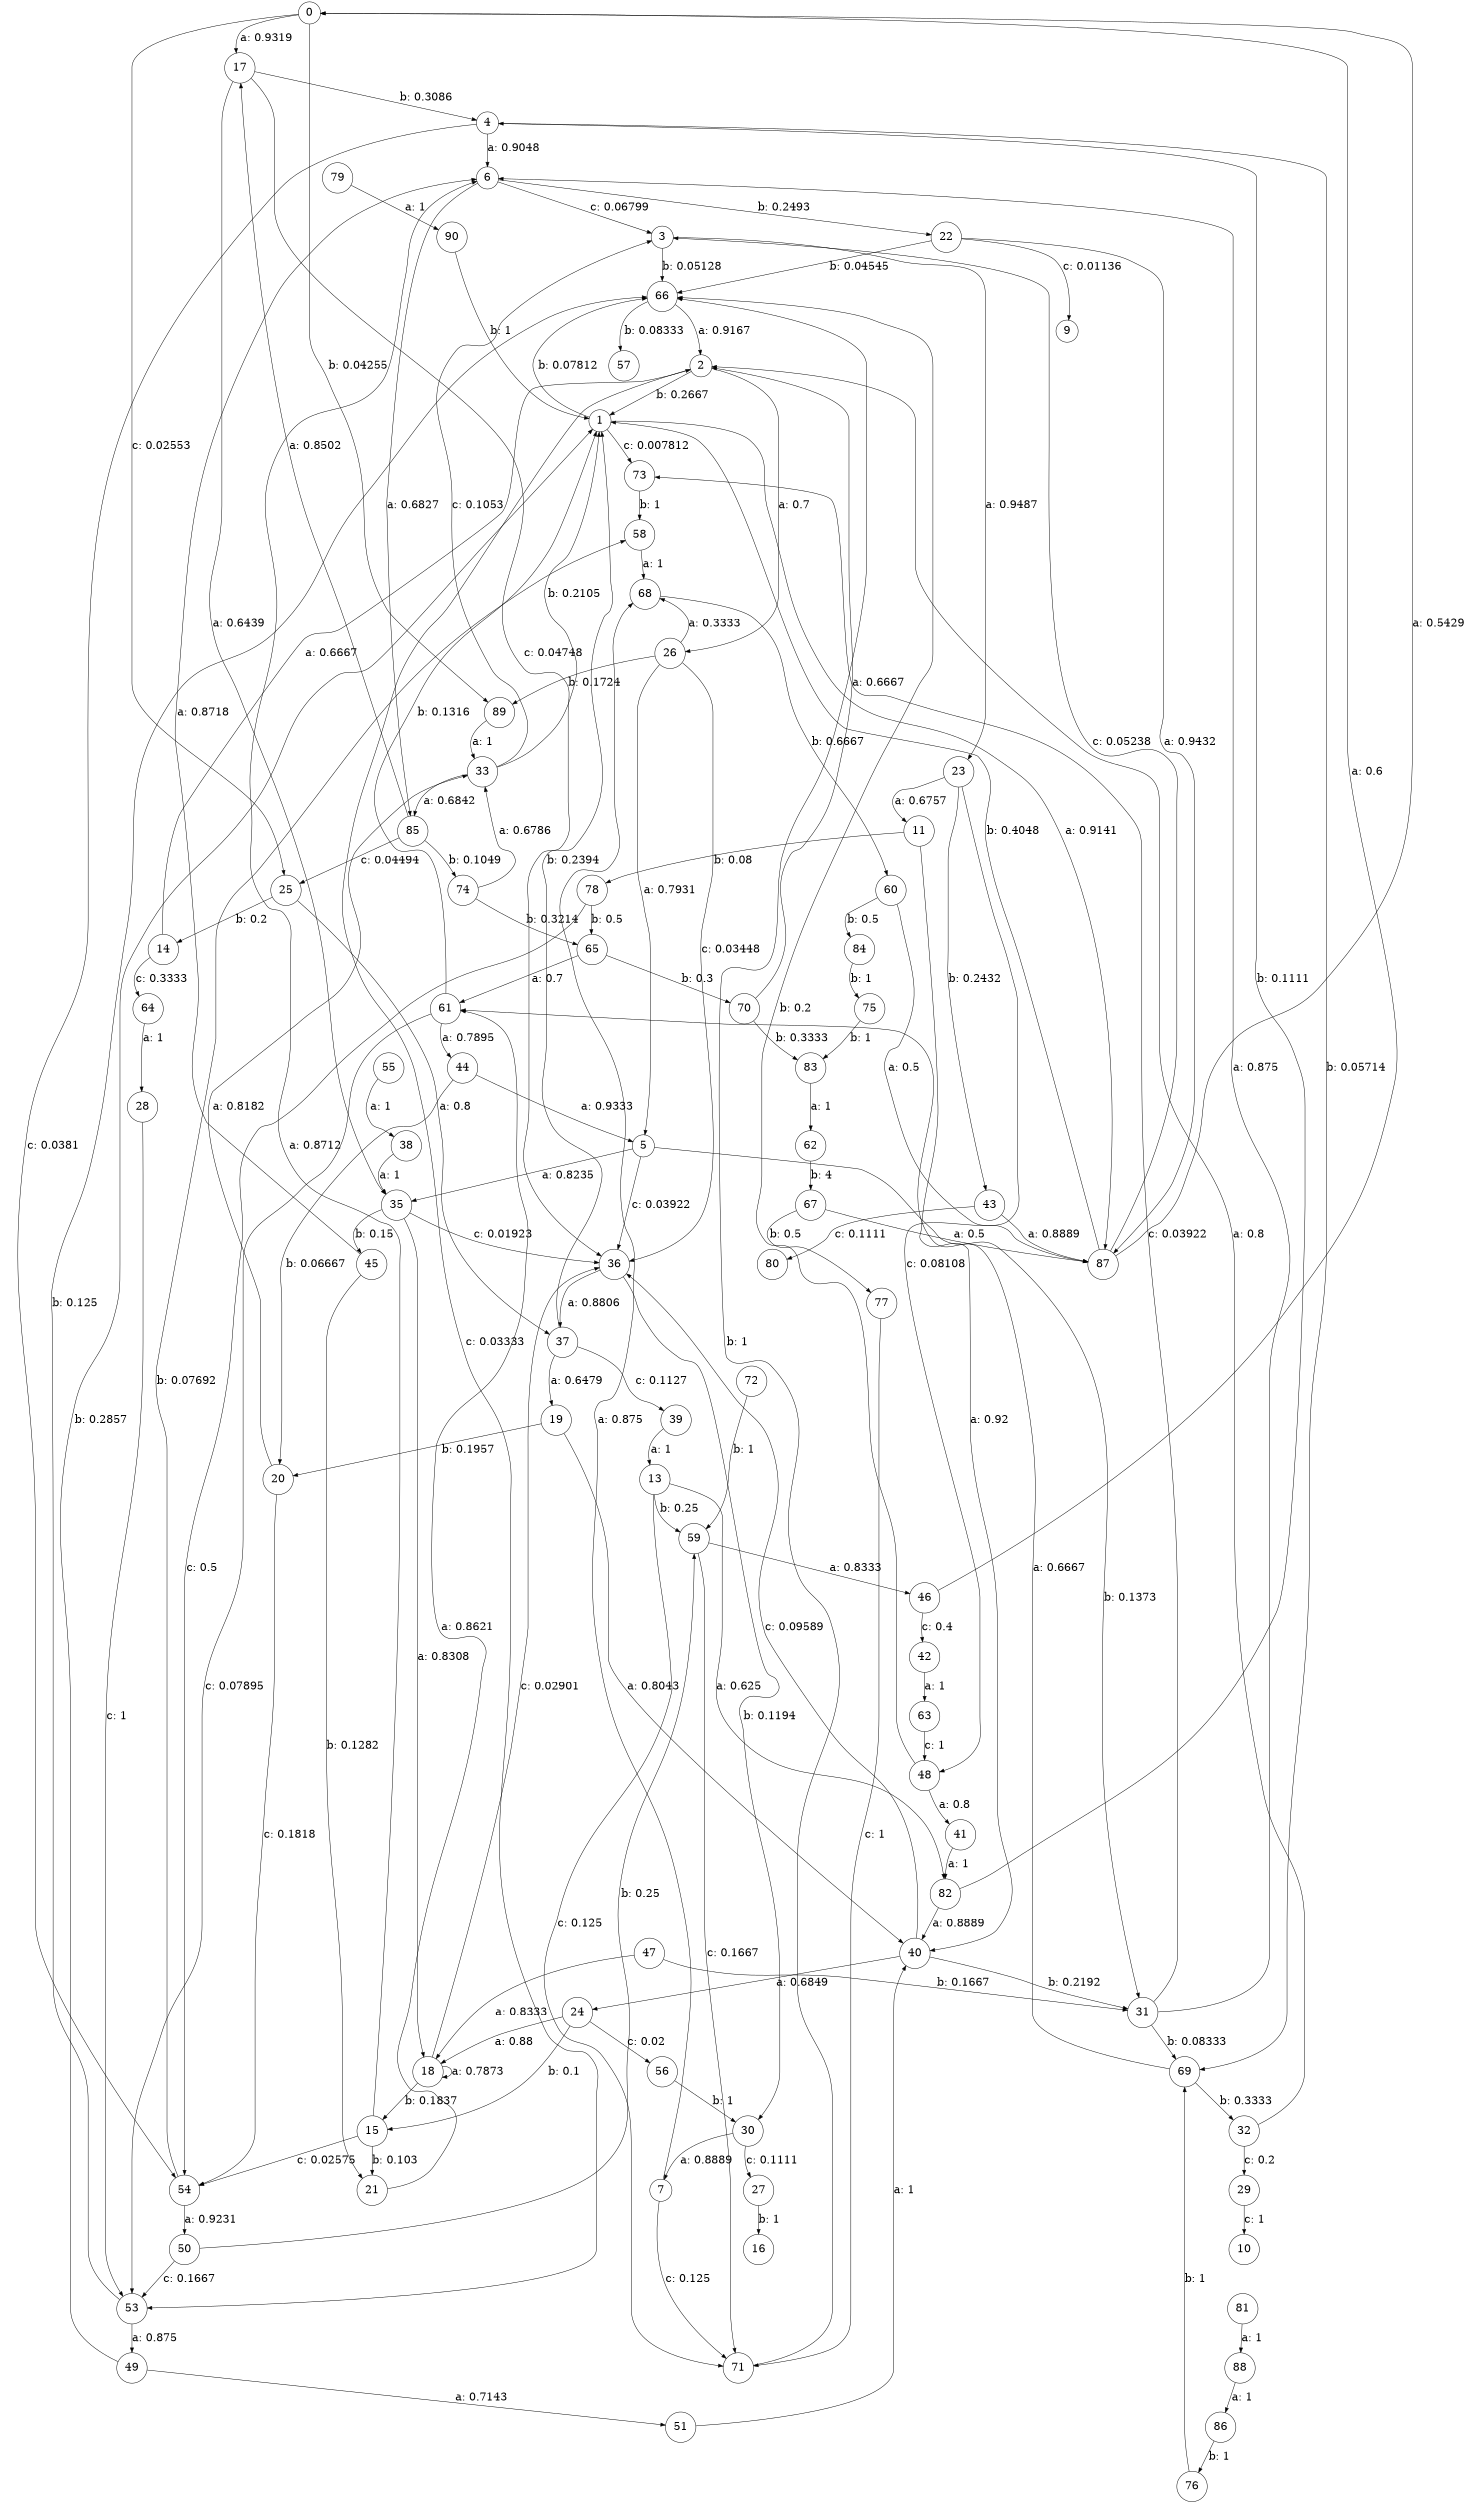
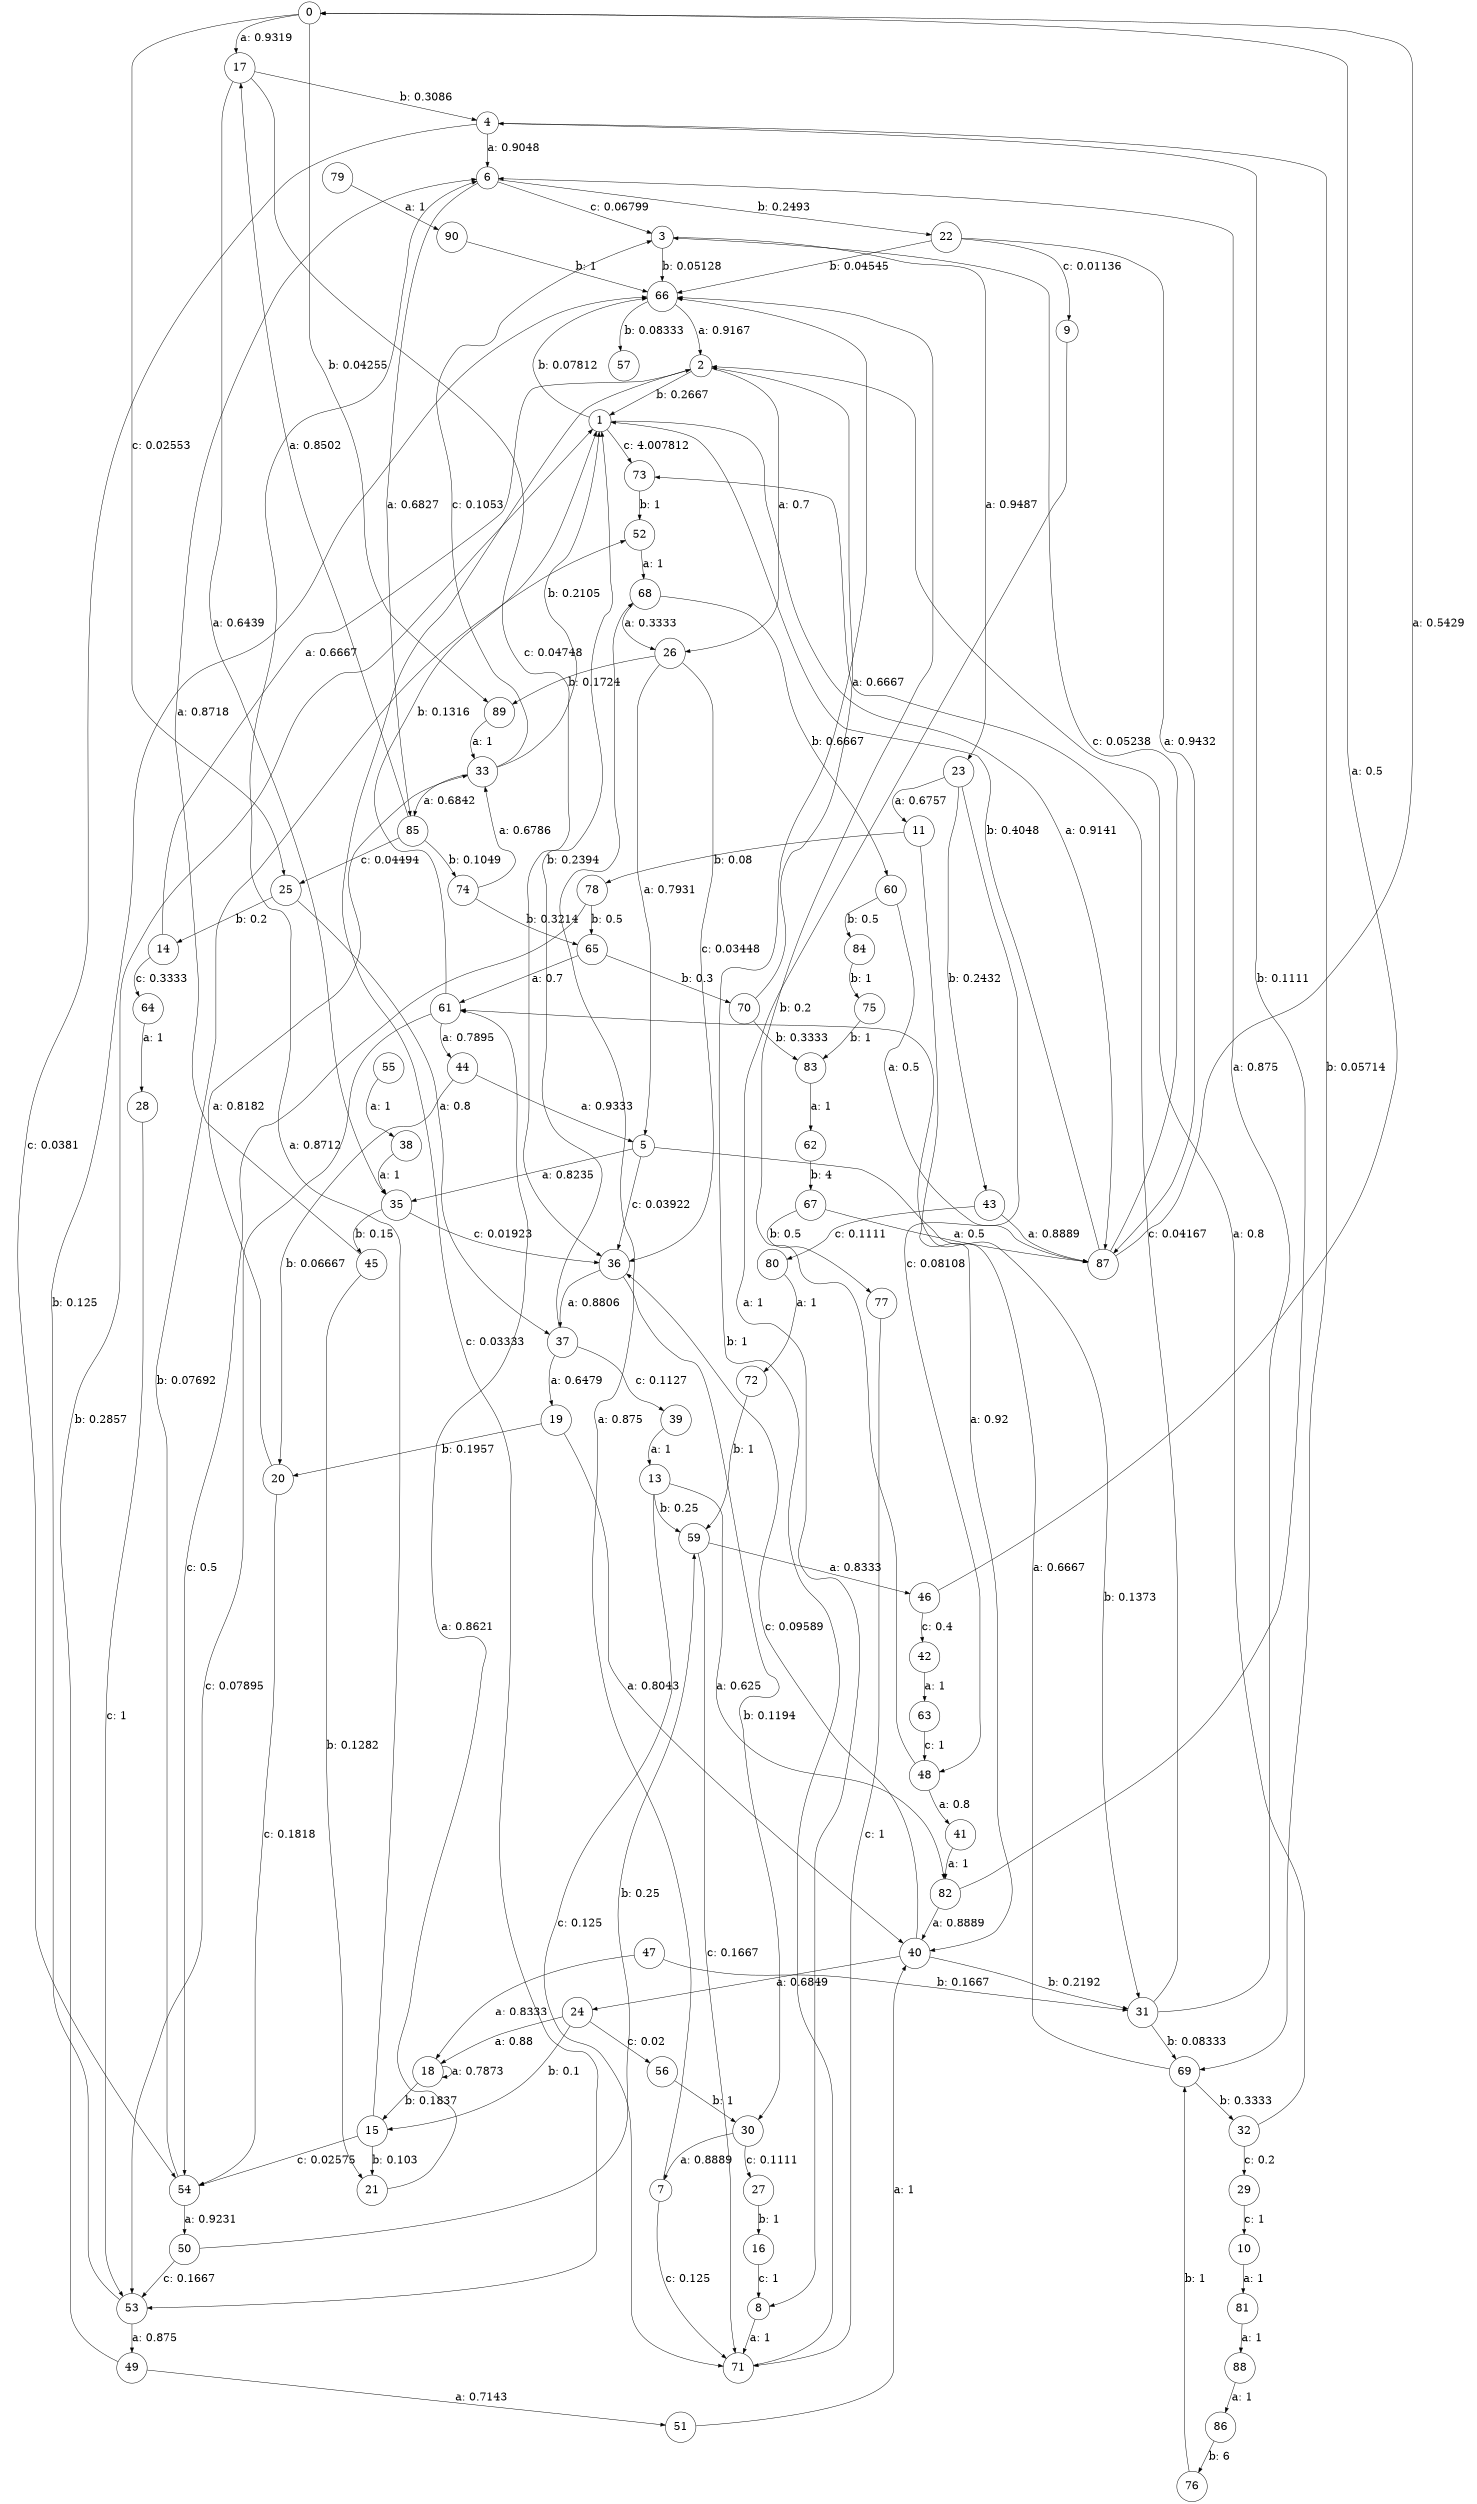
  digraph {
    node [fontsize=24 shape=circle]
    edge [fontsize=24]
    0
    17
    89
    25
    4
    35
    36
    33
    14
    37
    6
    69
    54
    18
    45
    30
    1
    3
    85
    2
    64
    19
    39
    87
    66
    73
    57
-   58
+   58 [label=52]
    23
    26
    53
    68
    5
    49
    31
    51
    11
    43
    48
    40
    78
    80
    41
    22
    61
    32
    50
    74
    9
    44
    29
    59
    15
    21
    7
    27
    65
+   8
    71
    10
    81
    88
    86
    24
    56
    70
    55
    38
    79
    90
    13
    82
    46
    42
    28
    16
    20
    72
    63
    47
    60
    84
    75
    83
    62
    67
    77
    76
    0 -> 17 [label="a: 0.9319   "]
    0 -> 89 [label="b: 0.04255  "]
    0 -> 25 [label="c: 0.02553  "]
    17 -> 4 [label="b: 0.3086   "]
    17 -> 35 [label="a: 0.6439   "]
    17 -> 36 [label="c: 0.04748  "]
    89 -> 33 [label="a: 1        "]
    25 -> 14 [label="b: 0.2      "]
    25 -> 37 [label="a: 0.8      "]
    4 -> 6 [label="a: 0.9048   "]
    4 -> 69 [label="b: 0.05714  "]
    4 -> 54 [label="c: 0.0381   "]
    35 -> 36 [label="c: 0.01923  "]
-   35 -> 18 [label="a: 0.8308   "]
    35 -> 45 [label="b: 0.15     "]
    36 -> 37 [label="a: 0.8806   "]
    36 -> 30 [label="b: 0.1194   "]
    33 -> 1 [label="b: 0.2105   "]
    33 -> 3 [label="c: 0.1053   "]
    33 -> 85 [label="a: 0.6842   "]
    14 -> 2 [label="a: 0.6667   "]
    14 -> 64 [label="c: 0.3333   "]
    37 -> 1 [label="b: 0.2394   "]
    37 -> 19 [label="a: 0.6479   "]
    37 -> 39 [label="c: 0.1127   "]
    6 -> 3 [label="c: 0.06799  "]
    6 -> 85 [label="a: 0.6827   "]
    6 -> 22 [label="b: 0.2493   "]
    69 -> 61 [label="a: 0.6667   "]
    69 -> 32 [label="b: 0.3333   "]
    54 -> 58 [label="b: 0.07692  "]
    54 -> 50 [label="a: 0.9231   "]
-   18 -> 36 [label="c: 0.02901  "]
    18 -> 18 [label="a: 0.7873   "]
    18 -> 15 [label="b: 0.1837   "]
    45 -> 6 [label="a: 0.8718   "]
    45 -> 21 [label="b: 0.1282   "]
    30 -> 7 [label="a: 0.8889   "]
    30 -> 27 [label="c: 0.1111   "]
    1 -> 87 [label="a: 0.9141   "]
    1 -> 66 [label="b: 0.07812  "]
-   1 -> 73 [label="c: 0.007812  "]
+   1 -> 73 [label="c: 4.007812  "]
    3 -> 66 [label="b: 0.05128  "]
    3 -> 23 [label="a: 0.9487   "]
    85 -> 17 [label="a: 0.8502   "]
    85 -> 25 [label="c: 0.04494  "]
    85 -> 74 [label="b: 0.1049   "]
    2 -> 1 [label="b: 0.2667   "]
    2 -> 26 [label="a: 0.7      "]
    2 -> 53 [label="c: 0.03333  "]
    64 -> 28 [label="a: 1        "]
    19 -> 40 [label="a: 0.8043   "]
    19 -> 20 [label="b: 0.1957   "]
    39 -> 13 [label="a: 1        "]
    87 -> 0 [label="a: 0.5429   "]
    87 -> 1 [label="b: 0.4048   "]
    87 -> 3 [label="c: 0.05238  "]
    66 -> 2 [label="a: 0.9167   "]
    66 -> 57 [label="b: 0.08333  "]
    73 -> 58 [label="b: 1        "]
    58 -> 68 [label="a: 1        "]
    23 -> 11 [label="a: 0.6757   "]
    23 -> 43 [label="b: 0.2432   "]
    23 -> 48 [label="c: 0.08108  "]
    26 -> 89 [label="b: 0.1724   "]
    26 -> 36 [label="c: 0.03448  "]
    26 -> 5 [label="a: 0.7931   "]
    53 -> 66 [label="b: 0.125    "]
    53 -> 49 [label="a: 0.875    "]
-   26 -> 68 [label="a: 0.3333   "]
+   68 -> 26 [label="a: 0.3333   "]
    68 -> 60 [label="b: 0.6667   "]
    5 -> 35 [label="a: 0.8235   "]
    5 -> 36 [label="c: 0.03922  "]
    5 -> 31 [label="b: 0.1373   "]
    49 -> 1 [label="b: 0.2857   "]
    49 -> 51 [label="a: 0.7143   "]
    31 -> 6 [label="a: 0.875    "]
    31 -> 69 [label="b: 0.08333  "]
-   31 -> 73 [label="c: 0.03922  "]
+   31 -> 73 [label="c: 0.04167  "]
    51 -> 40 [label="a: 1        "]
    11 -> 40 [label="a: 0.92     "]
    11 -> 78 [label="b: 0.08     "]
    43 -> 87 [label="a: 0.8889   "]
    43 -> 80 [label="c: 0.1111   "]
    48 -> 66 [label="b: 0.2      "]
    48 -> 41 [label="a: 0.8      "]
    40 -> 36 [label="c: 0.09589  "]
    40 -> 31 [label="b: 0.2192   "]
    40 -> 24 [label="a: 0.6849   "]
    78 -> 54 [label="c: 0.5      "]
    78 -> 65 [label="b: 0.5      "]
+   80 -> 72 [label="a: 1        "]
    41 -> 82 [label="a: 1        "]
    22 -> 87 [label="a: 0.9432   "]
    22 -> 66 [label="b: 0.04545  "]
    22 -> 9 [label="c: 0.01136  "]
    61 -> 1 [label="b: 0.1316   "]
    61 -> 53 [label="c: 0.07895  "]
    61 -> 44 [label="a: 0.7895   "]
    32 -> 2 [label="a: 0.8      "]
    32 -> 29 [label="c: 0.2      "]
    50 -> 53 [label="c: 0.1667   "]
    50 -> 59 [label="b: 0.25     "]
    74 -> 33 [label="a: 0.6786   "]
    74 -> 65 [label="b: 0.3214   "]
+   9 -> 8 [label="a: 1        "]
    44 -> 5 [label="a: 0.9333   "]
    44 -> 20 [label="b: 0.06667  "]
    29 -> 10 [label="c: 1        "]
    59 -> 71 [label="c: 0.1667   "]
    59 -> 46 [label="a: 0.8333   "]
    15 -> 6 [label="a: 0.8712   "]
    15 -> 54 [label="c: 0.02575  "]
    15 -> 21 [label="b: 0.103    "]
    21 -> 61 [label="a: 0.8621   "]
    7 -> 68 [label="a: 0.875    "]
    7 -> 71 [label="c: 0.125    "]
    27 -> 16 [label="b: 1        "]
    65 -> 61 [label="a: 0.7      "]
    65 -> 70 [label="b: 0.3      "]
+   8 -> 71 [label="a: 1        "]
    71 -> 66 [label="b: 1        "]
+   10 -> 81 [label="a: 1        "]
    81 -> 88 [label="a: 1        "]
    88 -> 86 [label="a: 1        "]
-   86 -> 76 [label="b: 1        "]
+   86 -> 76 [label="b: 6        "]
    24 -> 18 [label="a: 0.88     "]
    24 -> 15 [label="b: 0.1      "]
    24 -> 56 [label="c: 0.02     "]
    56 -> 30 [label="b: 1        "]
    70 -> 2 [label="a: 0.6667   "]
    70 -> 83 [label="b: 0.3333   "]
    55 -> 38 [label="a: 1        "]
    38 -> 35 [label="a: 1        "]
    79 -> 90 [label="a: 1        "]
-   90 -> 1 [label="b: 1        "]
+   90 -> 66 [label="b: 1        "]
    13 -> 59 [label="b: 0.25     "]
    13 -> 71 [label="c: 0.125    "]
    13 -> 82 [label="a: 0.625    "]
    82 -> 4 [label="b: 0.1111   "]
    82 -> 40 [label="a: 0.8889   "]
-   46 -> 0 [label="a: 0.6      "]
+   46 -> 0 [label="a: 0.5      "]
    46 -> 42 [label="c: 0.4      "]
    42 -> 63 [label="a: 1        "]
    28 -> 53 [label="c: 1        "]
+   16 -> 8 [label="c: 1        "]
    20 -> 33 [label="a: 0.8182   "]
    20 -> 54 [label="c: 0.1818   "]
    72 -> 59 [label="b: 1        "]
    63 -> 48 [label="c: 1        "]
    47 -> 18 [label="a: 0.8333   "]
    47 -> 31 [label="b: 0.1667   "]
    60 -> 87 [label="a: 0.5      "]
    60 -> 84 [label="b: 0.5      "]
    84 -> 75 [label="b: 1        "]
    75 -> 83 [label="b: 1        "]
    83 -> 62 [label="a: 1        "]
    62 -> 67 [label="b: 4        "]
    67 -> 87 [label="a: 0.5      "]
    67 -> 77 [label="b: 0.5      "]
    77 -> 71 [label="c: 1        "]
    76 -> 69 [label="b: 1        "]
  }
